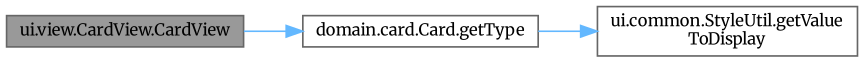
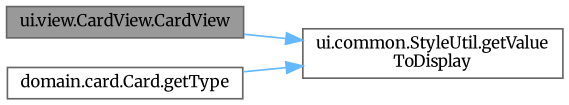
  digraph {
    fontname=Merriweather
    rankdir=LR
    node [color=grey40 fillcolor=white fontname=Merriweather fontsize=10 shape=box style=filled]
    edge [color=steelblue1 fontname=Merriweather fontsize=10 labelfontname=Helvetica labelfontsize=10 style=solid]
    n1 [color=gray40 fillcolor=grey60 fontcolor=black height=0.2 label="ui.view.CardView.CardView" width=0.4]
    n2 [height=0.2 label="ui.common.StyleUtil.getValue\lToDisplay" width=0.4]
    n3 [height=0.2 label="domain.card.Card.getType" width=0.4]
-   n1 -> n3
+   n1 -> n2
    n3 -> n2
  }
